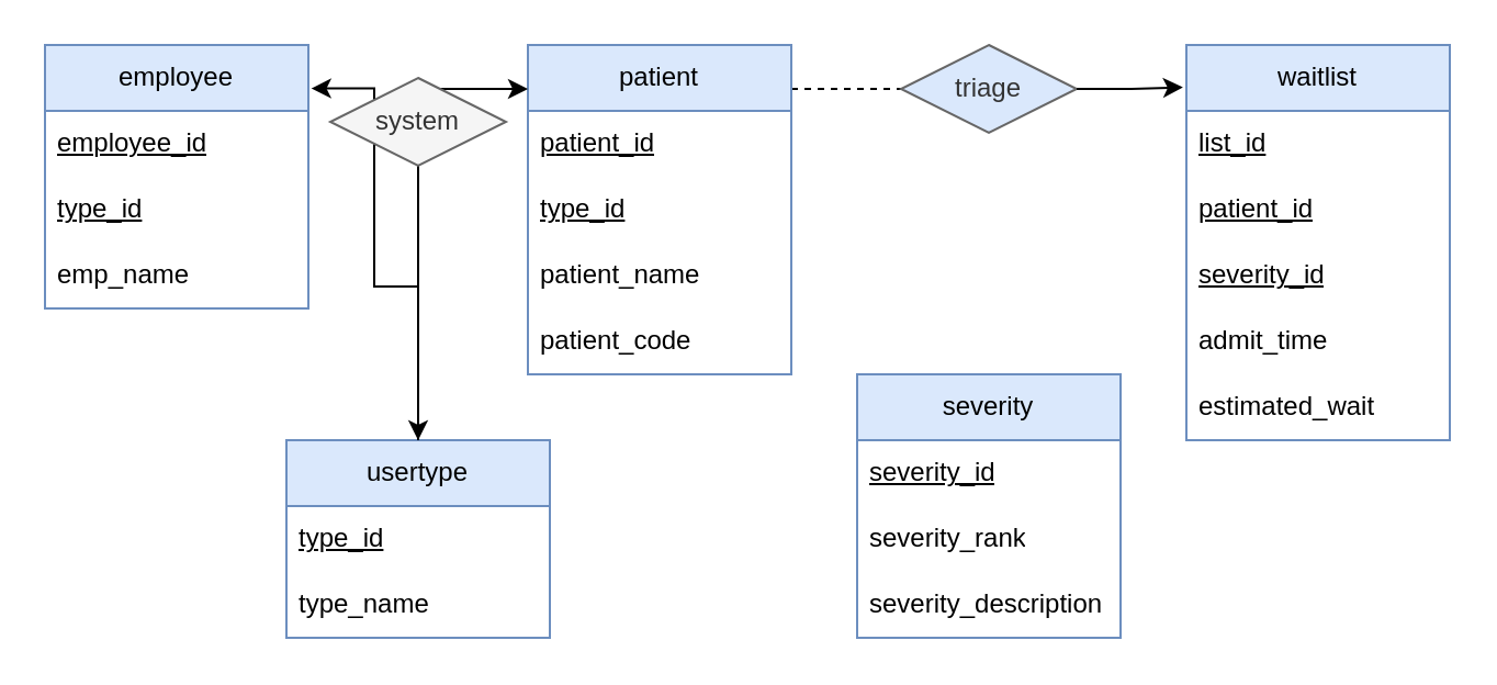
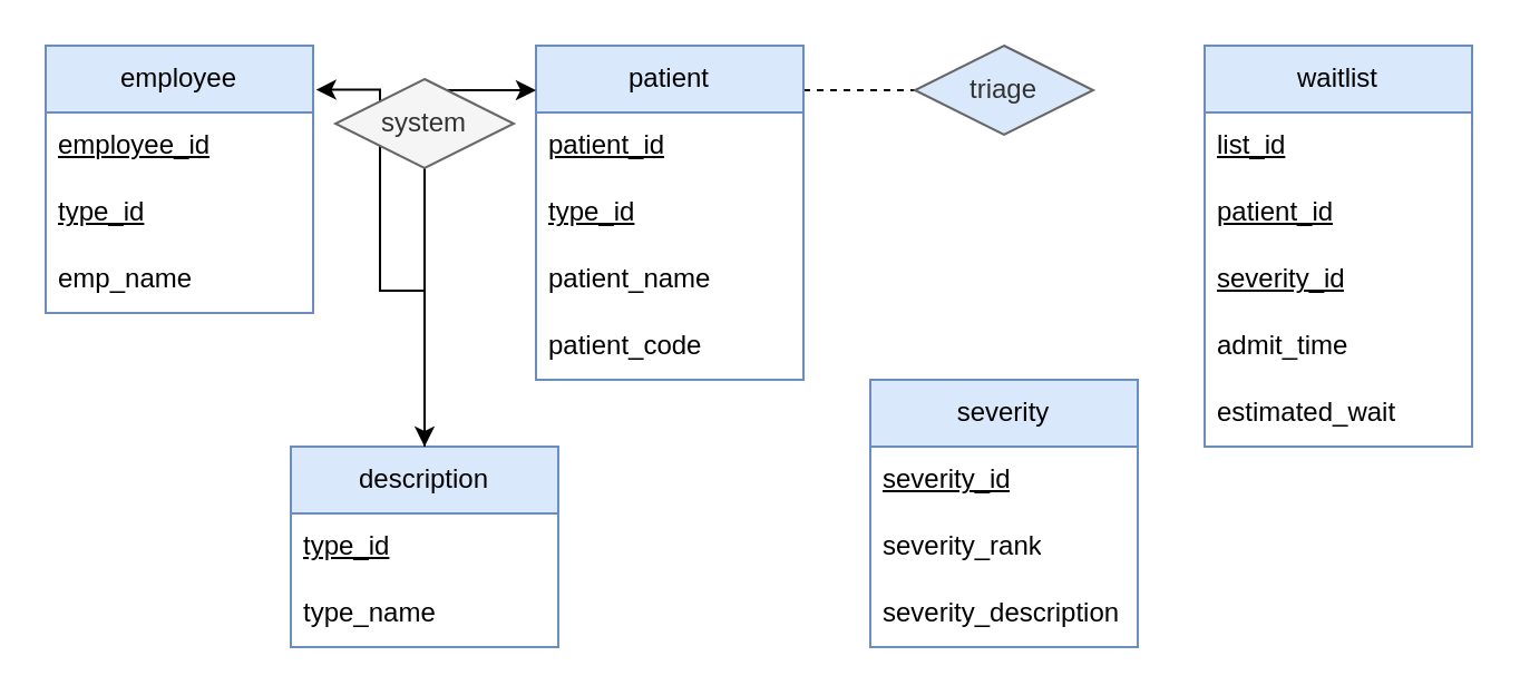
  <mxCell id="0" />
  <mxCell id="1" parent="0" />
  <mxCell id="2" style="edgeStyle=orthogonalEdgeStyle;rounded=0;orthogonalLoop=1;jettySize=auto;html=1;entryX=0;entryY=0.5;entryDx=0;entryDy=0;startArrow=none;startFill=0;endArrow=none;endFill=0;dashed=1;" edge="1" parent="1" source="3" target="15"><mxGeometry relative="1" as="geometry"><Array as="points"><mxPoint x="400" y="40" /></Array></mxGeometry></mxCell>
  <mxCell id="3" value="patient" style="swimlane;fontStyle=0;childLayout=stackLayout;horizontal=1;startSize=30;horizontalStack=0;resizeParent=1;resizeParentMax=0;resizeLast=0;collapsible=1;marginBottom=0;whiteSpace=wrap;html=1;fillColor=#dae8fc;strokeColor=#6c8ebf;" parent="1" vertex="1"><mxGeometry x="240" y="20" width="120" height="150" as="geometry" /></mxCell>
  <mxCell id="4" value="&lt;u&gt;patient_id&lt;/u&gt;" style="text;strokeColor=none;fillColor=none;align=left;verticalAlign=middle;spacingLeft=4;spacingRight=4;overflow=hidden;points=[[0,0.5],[1,0.5]];portConstraint=eastwest;rotatable=0;whiteSpace=wrap;html=1;" parent="3" vertex="1"><mxGeometry y="30" width="120" height="30" as="geometry" /></mxCell>
  <mxCell id="5" value="&lt;u&gt;type_id&lt;/u&gt;" style="text;strokeColor=none;fillColor=none;align=left;verticalAlign=middle;spacingLeft=4;spacingRight=4;overflow=hidden;points=[[0,0.5],[1,0.5]];portConstraint=eastwest;rotatable=0;whiteSpace=wrap;html=1;" parent="3" vertex="1"><mxGeometry y="60" width="120" height="30" as="geometry" /></mxCell>
  <mxCell id="6" value="patient_name" style="text;strokeColor=none;fillColor=none;align=left;verticalAlign=middle;spacingLeft=4;spacingRight=4;overflow=hidden;points=[[0,0.5],[1,0.5]];portConstraint=eastwest;rotatable=0;whiteSpace=wrap;html=1;" parent="3" vertex="1"><mxGeometry y="90" width="120" height="30" as="geometry" /></mxCell>
  <mxCell id="7" value="patient_code" style="text;strokeColor=none;fillColor=none;align=left;verticalAlign=middle;spacingLeft=4;spacingRight=4;overflow=hidden;points=[[0,0.5],[1,0.5]];portConstraint=eastwest;rotatable=0;whiteSpace=wrap;html=1;" parent="3" vertex="1"><mxGeometry y="120" width="120" height="30" as="geometry" /></mxCell>
- <mxCell id="8" value="usertype" style="swimlane;fontStyle=0;childLayout=stackLayout;horizontal=1;startSize=30;horizontalStack=0;resizeParent=1;resizeParentMax=0;resizeLast=0;collapsible=1;marginBottom=0;whiteSpace=wrap;html=1;fillColor=#dae8fc;strokeColor=#6c8ebf;" parent="1" vertex="1"><mxGeometry x="130" y="200" width="120" height="90" as="geometry" /></mxCell>
+ <mxCell id="8" value="description" style="swimlane;fontStyle=0;childLayout=stackLayout;horizontal=1;startSize=30;horizontalStack=0;resizeParent=1;resizeParentMax=0;resizeLast=0;collapsible=1;marginBottom=0;whiteSpace=wrap;html=1;fillColor=#dae8fc;strokeColor=#6c8ebf;" parent="1" vertex="1"><mxGeometry x="130" y="200" width="120" height="90" as="geometry" /></mxCell>
  <mxCell id="9" value="&lt;u&gt;type_id&lt;/u&gt;" style="text;strokeColor=none;fillColor=none;align=left;verticalAlign=middle;spacingLeft=4;spacingRight=4;overflow=hidden;points=[[0,0.5],[1,0.5]];portConstraint=eastwest;rotatable=0;whiteSpace=wrap;html=1;" parent="8" vertex="1"><mxGeometry y="30" width="120" height="30" as="geometry" /></mxCell>
  <mxCell id="10" value="type_name" style="text;strokeColor=none;fillColor=none;align=left;verticalAlign=middle;spacingLeft=4;spacingRight=4;overflow=hidden;points=[[0,0.5],[1,0.5]];portConstraint=eastwest;rotatable=0;whiteSpace=wrap;html=1;" parent="8" vertex="1"><mxGeometry y="60" width="120" height="30" as="geometry" /></mxCell>
  <mxCell id="11" value="employee" style="swimlane;fontStyle=0;childLayout=stackLayout;horizontal=1;startSize=30;horizontalStack=0;resizeParent=1;resizeParentMax=0;resizeLast=0;collapsible=1;marginBottom=0;whiteSpace=wrap;html=1;fillColor=#dae8fc;strokeColor=#6c8ebf;" parent="1" vertex="1"><mxGeometry x="20" y="20" width="120" height="120" as="geometry" /></mxCell>
  <mxCell id="12" value="&lt;u&gt;employee_id&lt;/u&gt;" style="text;strokeColor=none;fillColor=none;align=left;verticalAlign=middle;spacingLeft=4;spacingRight=4;overflow=hidden;points=[[0,0.5],[1,0.5]];portConstraint=eastwest;rotatable=0;whiteSpace=wrap;html=1;" parent="11" vertex="1"><mxGeometry y="30" width="120" height="30" as="geometry" /></mxCell>
  <mxCell id="13" value="&lt;u&gt;type_id&lt;/u&gt;" style="text;strokeColor=none;fillColor=none;align=left;verticalAlign=middle;spacingLeft=4;spacingRight=4;overflow=hidden;points=[[0,0.5],[1,0.5]];portConstraint=eastwest;rotatable=0;whiteSpace=wrap;html=1;" parent="11" vertex="1"><mxGeometry y="60" width="120" height="30" as="geometry" /></mxCell>
  <mxCell id="14" value="emp_name" style="text;strokeColor=none;fillColor=none;align=left;verticalAlign=middle;spacingLeft=4;spacingRight=4;overflow=hidden;points=[[0,0.5],[1,0.5]];portConstraint=eastwest;rotatable=0;whiteSpace=wrap;html=1;" parent="11" vertex="1"><mxGeometry y="90" width="120" height="30" as="geometry" /></mxCell>
  <mxCell id="15" value="triage" style="rhombus;whiteSpace=wrap;html=1;fillColor=#dae8fc;fontColor=#333333;strokeColor=#666666;" vertex="1" parent="1"><mxGeometry x="410" y="20" width="80" height="40" as="geometry" /></mxCell>
  <mxCell id="16" value="severity" style="swimlane;fontStyle=0;childLayout=stackLayout;horizontal=1;startSize=30;horizontalStack=0;resizeParent=1;resizeParentMax=0;resizeLast=0;collapsible=1;marginBottom=0;whiteSpace=wrap;html=1;fillColor=#dae8fc;strokeColor=#6c8ebf;" vertex="1" parent="1"><mxGeometry x="390" y="170" width="120" height="120" as="geometry" /></mxCell>
  <mxCell id="17" value="&lt;u&gt;severity_id&lt;/u&gt;" style="text;strokeColor=none;fillColor=none;align=left;verticalAlign=middle;spacingLeft=4;spacingRight=4;overflow=hidden;points=[[0,0.5],[1,0.5]];portConstraint=eastwest;rotatable=0;whiteSpace=wrap;html=1;" vertex="1" parent="16"><mxGeometry y="30" width="120" height="30" as="geometry" /></mxCell>
  <mxCell id="18" value="severity_rank" style="text;strokeColor=none;fillColor=none;align=left;verticalAlign=middle;spacingLeft=4;spacingRight=4;overflow=hidden;points=[[0,0.5],[1,0.5]];portConstraint=eastwest;rotatable=0;whiteSpace=wrap;html=1;" vertex="1" parent="16"><mxGeometry y="60" width="120" height="30" as="geometry" /></mxCell>
  <mxCell id="19" value="severity_description" style="text;strokeColor=none;fillColor=none;align=left;verticalAlign=middle;spacingLeft=4;spacingRight=4;overflow=hidden;points=[[0,0.5],[1,0.5]];portConstraint=eastwest;rotatable=0;whiteSpace=wrap;html=1;" vertex="1" parent="16"><mxGeometry y="90" width="120" height="30" as="geometry" /></mxCell>
- <mxCell id="20" style="edgeStyle=orthogonalEdgeStyle;rounded=0;orthogonalLoop=1;jettySize=auto;html=1;entryX=-0.013;entryY=0.107;entryDx=0;entryDy=0;entryPerimeter=0;" edge="1" parent="1" source="15" target="25"><mxGeometry relative="1" as="geometry"><mxPoint x="520" y="39.98" as="targetPoint" /><Array as="points" /></mxGeometry></mxCell>
  <mxCell id="21" style="edgeStyle=orthogonalEdgeStyle;rounded=0;orthogonalLoop=1;jettySize=auto;html=1;" edge="1" parent="1" source="24"><mxGeometry relative="1" as="geometry"><mxPoint x="240" y="40" as="targetPoint" /><Array as="points"><mxPoint x="210" y="40" /></Array></mxGeometry></mxCell>
  <mxCell id="22" style="edgeStyle=orthogonalEdgeStyle;rounded=0;orthogonalLoop=1;jettySize=auto;html=1;entryX=0.5;entryY=0;entryDx=0;entryDy=0;" edge="1" parent="1" source="24" target="8"><mxGeometry relative="1" as="geometry" /></mxCell>
  <mxCell id="23" style="edgeStyle=orthogonalEdgeStyle;rounded=0;orthogonalLoop=1;jettySize=auto;html=1;entryX=1.011;entryY=0.165;entryDx=0;entryDy=0;entryPerimeter=0;" edge="1" parent="1" target="11"><mxGeometry relative="1" as="geometry"><mxPoint x="250" y="40" as="targetPoint" /><mxPoint x="190" y="200" as="sourcePoint" /><Array as="points"><mxPoint x="190" y="130" /><mxPoint x="170" y="130" /><mxPoint x="170" y="40" /></Array></mxGeometry></mxCell>
  <mxCell id="24" value="system" style="rhombus;whiteSpace=wrap;html=1;fillColor=#f5f5f5;fontColor=#333333;strokeColor=#666666;" vertex="1" parent="1"><mxGeometry x="150" y="35" width="80" height="40" as="geometry" /></mxCell>
  <mxCell id="25" value="waitlist" style="swimlane;fontStyle=0;childLayout=stackLayout;horizontal=1;startSize=30;horizontalStack=0;resizeParent=1;resizeParentMax=0;resizeLast=0;collapsible=1;marginBottom=0;whiteSpace=wrap;html=1;fillColor=#dae8fc;strokeColor=#6c8ebf;" vertex="1" parent="1"><mxGeometry x="540" y="20" width="120" height="180" as="geometry" /></mxCell>
  <mxCell id="26" value="&lt;u&gt;list_id&lt;/u&gt;" style="text;strokeColor=none;fillColor=none;align=left;verticalAlign=middle;spacingLeft=4;spacingRight=4;overflow=hidden;points=[[0,0.5],[1,0.5]];portConstraint=eastwest;rotatable=0;whiteSpace=wrap;html=1;" vertex="1" parent="25"><mxGeometry y="30" width="120" height="30" as="geometry" /></mxCell>
  <mxCell id="27" value="patient_id" style="text;strokeColor=none;fillColor=none;align=left;verticalAlign=middle;spacingLeft=4;spacingRight=4;overflow=hidden;points=[[0,0.5],[1,0.5]];portConstraint=eastwest;rotatable=0;whiteSpace=wrap;html=1;fontStyle=4" vertex="1" parent="25"><mxGeometry y="60" width="120" height="30" as="geometry" /></mxCell>
  <mxCell id="28" value="severity_id" style="text;strokeColor=none;fillColor=none;align=left;verticalAlign=middle;spacingLeft=4;spacingRight=4;overflow=hidden;points=[[0,0.5],[1,0.5]];portConstraint=eastwest;rotatable=0;whiteSpace=wrap;html=1;fontStyle=4" vertex="1" parent="25"><mxGeometry y="90" width="120" height="30" as="geometry" /></mxCell>
  <mxCell id="29" value="admit_time" style="text;strokeColor=none;fillColor=none;align=left;verticalAlign=middle;spacingLeft=4;spacingRight=4;overflow=hidden;points=[[0,0.5],[1,0.5]];portConstraint=eastwest;rotatable=0;whiteSpace=wrap;html=1;" vertex="1" parent="25"><mxGeometry y="120" width="120" height="30" as="geometry" /></mxCell>
  <mxCell id="30" value="estimated_wait" style="text;strokeColor=none;fillColor=none;align=left;verticalAlign=middle;spacingLeft=4;spacingRight=4;overflow=hidden;points=[[0,0.5],[1,0.5]];portConstraint=eastwest;rotatable=0;whiteSpace=wrap;html=1;" vertex="1" parent="25"><mxGeometry y="150" width="120" height="30" as="geometry" /></mxCell>
